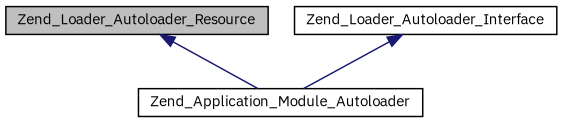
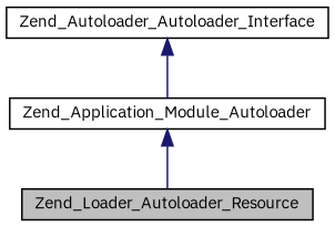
  digraph {
    fontname="IBM Plex Sans"
    node [color=black fillcolor=white fontname="IBM Plex Sans" fontsize=10 shape=record style=filled]
    edge [color=midnightblue dir=back fontname="IBM Plex Sans" fontsize=10 labelfontname=Helvetica labelfontsize=10 style=solid]
    n1 [fillcolor=grey75 fontcolor=black height=0.2 label=Zend_Loader_Autoloader_Resource width=0.4]
    n2 [height=0.2 label=Zend_Application_Module_Autoloader width=0.4]
-   n3 [height=0.2 label=Zend_Loader_Autoloader_Interface width=0.4]
-   n1 -> n2
+   n3 [height=0.2 label=Zend_Autoloader_Autoloader_Interface width=0.4]
+   n2 -> n1
    n3 -> n2
  }
